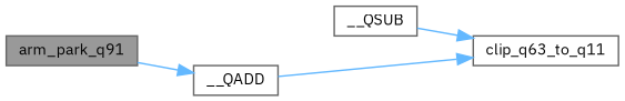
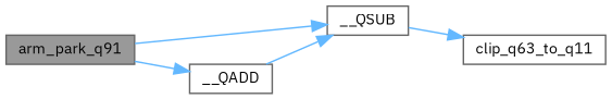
  digraph {
    fontname="IBM Plex Sans"
    rankdir=LR
    node [color=grey40 fillcolor=white fontname="IBM Plex Sans" fontsize=10 shape=box style=filled]
    edge [color=steelblue1 fontname="IBM Plex Sans" fontsize=10 labelfontname=Helvetica labelfontsize=10 style=solid]
    n1 [color=gray40 fillcolor=grey60 fontcolor=black height=0.2 label=arm_park_q91 width=0.4]
    n2 [height=0.2 label=__QADD width=0.4]
    n3 [height=0.2 label=__QSUB width=0.4]
    n4 [height=0.2 label=clip_q63_to_q11 width=0.4]
    n1 -> n2
-   n2 -> n4
+   n1 -> n3
+   n2 -> n3
    n3 -> n4
  }
